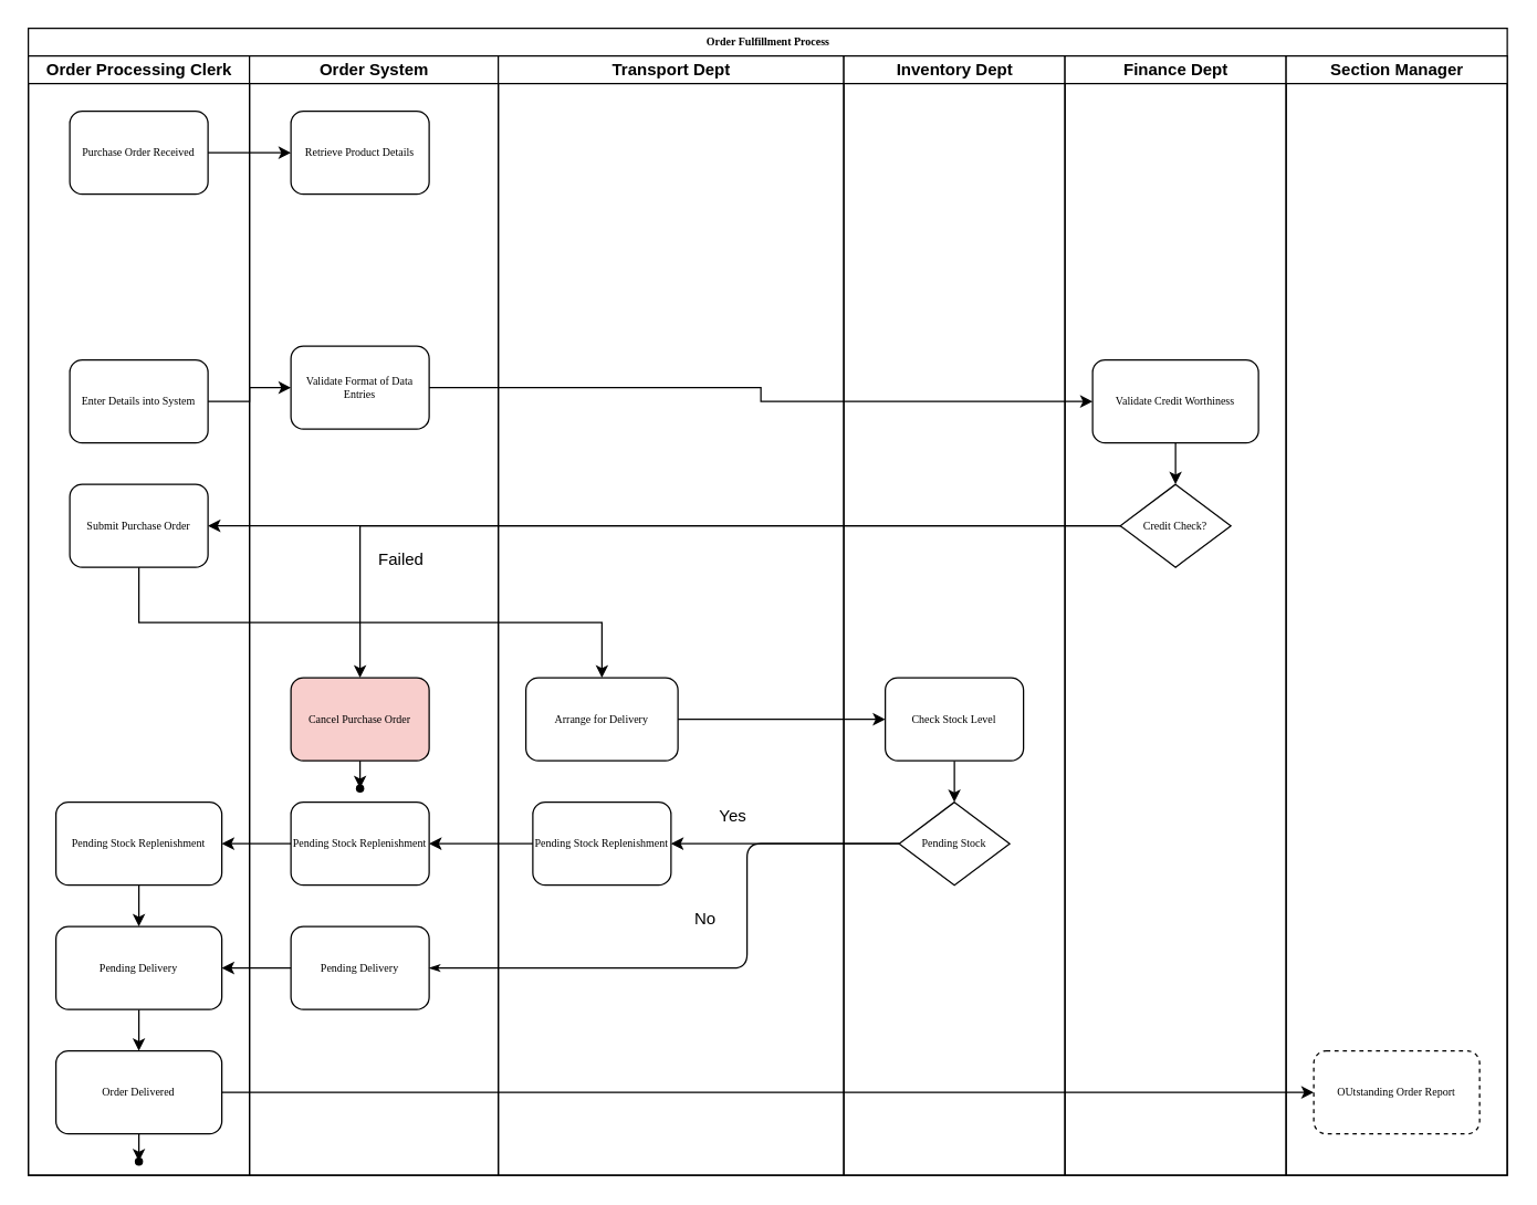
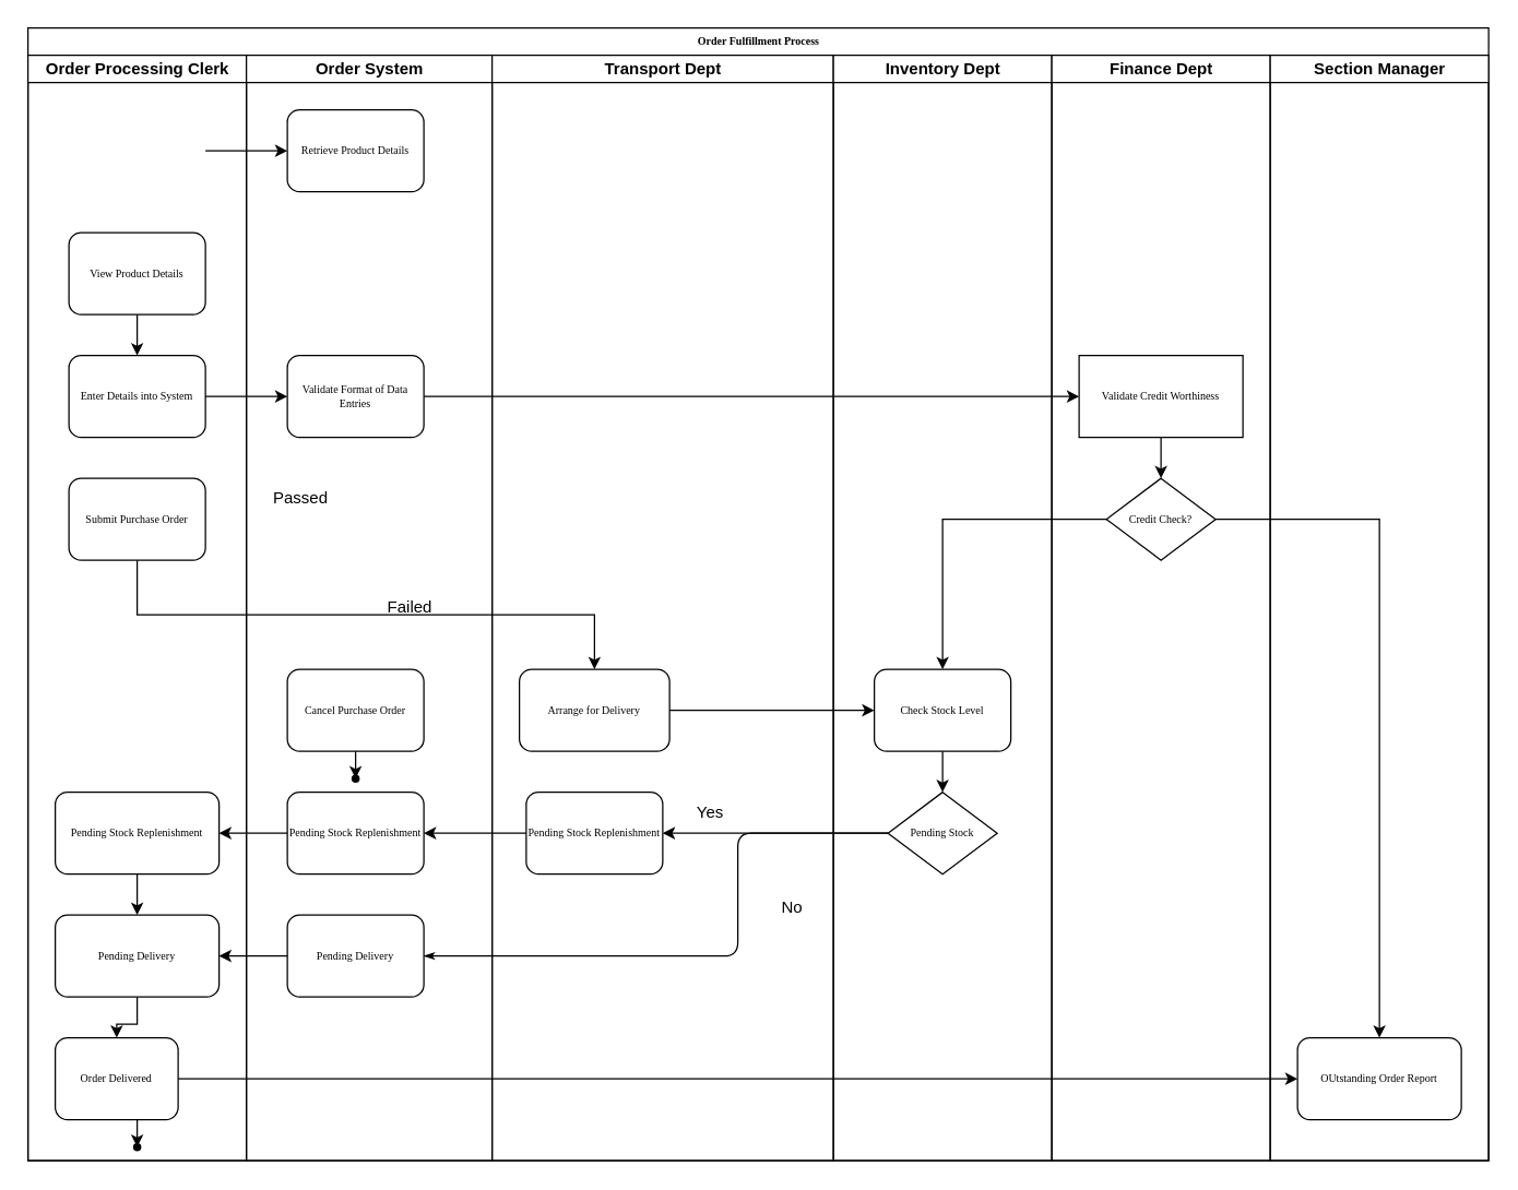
  <mxCell id="0" />
  <mxCell id="1" parent="0" />
  <mxCell id="2" value="Order Fulfillment Process" style="swimlane;html=1;childLayout=stackLayout;startSize=20;rounded=0;shadow=0;labelBackgroundColor=none;strokeWidth=1;fontFamily=Verdana;fontSize=8;align=center;" parent="1" vertex="1"><mxGeometry x="20" y="20" width="1070" height="830" as="geometry" /></mxCell>
  <mxCell id="3" value="Order Processing Clerk" style="swimlane;html=1;startSize=20;" parent="2" vertex="1"><mxGeometry y="20" width="160" height="810" as="geometry" /></mxCell>
- <mxCell id="4" value="Purchase Order Received" style="rounded=1;whiteSpace=wrap;html=1;shadow=0;labelBackgroundColor=none;strokeWidth=1;fontFamily=Verdana;fontSize=8;align=center;" parent="3" vertex="1"><mxGeometry x="30" y="40" width="100" height="60" as="geometry" /></mxCell>
+ <mxCell id="5" value="" style="edgeStyle=orthogonalEdgeStyle;rounded=0;orthogonalLoop=1;jettySize=auto;html=1;" edge="1" parent="3" source="6" target="7"><mxGeometry relative="1" as="geometry" /></mxCell>
+ <mxCell id="6" value="View&amp;nbsp;Product Details" style="rounded=1;whiteSpace=wrap;html=1;shadow=0;labelBackgroundColor=none;strokeWidth=1;fontFamily=Verdana;fontSize=8;align=center;" parent="3" vertex="1"><mxGeometry x="30" y="130" width="100" height="60" as="geometry" /></mxCell>
  <mxCell id="7" value="Enter Details into System" style="rounded=1;whiteSpace=wrap;html=1;shadow=0;labelBackgroundColor=none;strokeWidth=1;fontFamily=Verdana;fontSize=8;align=center;" parent="3" vertex="1"><mxGeometry x="30" y="220" width="100" height="60" as="geometry" /></mxCell>
  <mxCell id="8" value="Submit Purchase Order" style="rounded=1;whiteSpace=wrap;html=1;shadow=0;labelBackgroundColor=none;strokeWidth=1;fontFamily=Verdana;fontSize=8;align=center;" vertex="1" parent="3"><mxGeometry x="30" y="310" width="100" height="60" as="geometry" /></mxCell>
  <mxCell id="9" value="" style="edgeStyle=orthogonalEdgeStyle;rounded=0;orthogonalLoop=1;jettySize=auto;html=1;" edge="1" parent="3" source="10" target="12"><mxGeometry relative="1" as="geometry" /></mxCell>
  <mxCell id="10" value="Pending Stock Replenishment" style="rounded=1;whiteSpace=wrap;html=1;fontSize=8;fontFamily=Verdana;shadow=0;labelBackgroundColor=none;strokeWidth=1;" vertex="1" parent="3"><mxGeometry x="20" y="540" width="120" height="60" as="geometry" /></mxCell>
  <mxCell id="11" value="" style="edgeStyle=orthogonalEdgeStyle;rounded=0;orthogonalLoop=1;jettySize=auto;html=1;" edge="1" parent="3" source="12" target="13"><mxGeometry relative="1" as="geometry" /></mxCell>
  <mxCell id="12" value="Pending Delivery" style="rounded=1;whiteSpace=wrap;html=1;fontSize=8;fontFamily=Verdana;shadow=0;labelBackgroundColor=none;strokeWidth=1;" vertex="1" parent="3"><mxGeometry x="20" y="630" width="120" height="60" as="geometry" /></mxCell>
- <mxCell id="13" value="Order Delivered" style="rounded=1;whiteSpace=wrap;html=1;fontSize=8;fontFamily=Verdana;shadow=0;labelBackgroundColor=none;strokeWidth=1;" vertex="1" parent="3"><mxGeometry x="20" y="720" width="120" height="60" as="geometry" /></mxCell>
+ <mxCell id="13" value="Order Delivered" style="rounded=1;whiteSpace=wrap;html=1;fontSize=8;fontFamily=Verdana;shadow=0;labelBackgroundColor=none;strokeWidth=1;" vertex="1" parent="3"><mxGeometry x="20" y="720" width="90" height="60" as="geometry" /></mxCell>
  <mxCell id="14" value="" style="edgeStyle=orthogonalEdgeStyle;rounded=0;orthogonalLoop=1;jettySize=auto;html=1;" edge="1" parent="3" target="15"><mxGeometry relative="1" as="geometry"><mxPoint x="80" y="780" as="sourcePoint" /></mxGeometry></mxCell>
  <mxCell id="15" value="" style="shape=waypoint;sketch=0;size=6;pointerEvents=1;points=[];fillColor=default;resizable=0;rotatable=0;perimeter=centerPerimeter;snapToPoint=1;fontSize=8;fontFamily=Verdana;rounded=1;shadow=0;labelBackgroundColor=none;strokeWidth=1;" vertex="1" parent="3"><mxGeometry x="70" y="790" width="20" height="20" as="geometry" /></mxCell>
  <mxCell id="16" value="Order System" style="swimlane;html=1;startSize=20;" parent="2" vertex="1"><mxGeometry x="160" y="20" width="180" height="810" as="geometry" /></mxCell>
  <mxCell id="17" value="Retrieve Product Details" style="rounded=1;whiteSpace=wrap;html=1;shadow=0;labelBackgroundColor=none;strokeWidth=1;fontFamily=Verdana;fontSize=8;align=center;" parent="16" vertex="1"><mxGeometry x="30" y="40" width="100" height="60" as="geometry" /></mxCell>
- <mxCell id="18" value="Validate Format of Data Entries" style="whiteSpace=wrap;html=1;fontSize=8;fontFamily=Verdana;rounded=1;shadow=0;labelBackgroundColor=none;strokeWidth=1;" vertex="1" parent="16"><mxGeometry x="30" y="210" width="100" height="60" as="geometry" /></mxCell>
+ <mxCell id="18" value="Validate Format of Data Entries" style="whiteSpace=wrap;html=1;fontSize=8;fontFamily=Verdana;rounded=1;shadow=0;labelBackgroundColor=none;strokeWidth=1;" vertex="1" parent="16"><mxGeometry x="30" y="220" width="100" height="60" as="geometry" /></mxCell>
  <mxCell id="19" value="" style="edgeStyle=orthogonalEdgeStyle;rounded=0;orthogonalLoop=1;jettySize=auto;html=1;" edge="1" parent="16" source="20" target="22"><mxGeometry relative="1" as="geometry" /></mxCell>
- <mxCell id="20" value="Cancel Purchase Order" style="rounded=1;whiteSpace=wrap;html=1;shadow=0;labelBackgroundColor=none;strokeWidth=1;fontFamily=Verdana;fontSize=8;align=center;fillColor=#f8cecc;" parent="16" vertex="1"><mxGeometry x="30" y="450" width="100" height="60" as="geometry" /></mxCell>
- <mxCell id="21" value="Failed" style="text;html=1;strokeColor=none;fillColor=none;align=center;verticalAlign=middle;whiteSpace=wrap;rounded=0;" vertex="1" parent="16"><mxGeometry x="80" y="350" width="60" height="30" as="geometry" /></mxCell>
+ <mxCell id="20" value="Cancel Purchase Order" style="rounded=1;whiteSpace=wrap;html=1;shadow=0;labelBackgroundColor=none;strokeWidth=1;fontFamily=Verdana;fontSize=8;align=center;" parent="16" vertex="1"><mxGeometry x="30" y="450" width="100" height="60" as="geometry" /></mxCell>
+ <mxCell id="21" value="Failed" style="text;html=1;strokeColor=none;fillColor=none;align=center;verticalAlign=middle;whiteSpace=wrap;rounded=0;" vertex="1" parent="16"><mxGeometry x="90" y="390" width="60" height="30" as="geometry" /></mxCell>
  <mxCell id="22" value="" style="shape=waypoint;sketch=0;size=6;pointerEvents=1;points=[];fillColor=default;resizable=0;rotatable=0;perimeter=centerPerimeter;snapToPoint=1;fontSize=8;fontFamily=Verdana;rounded=1;shadow=0;labelBackgroundColor=none;strokeWidth=1;" vertex="1" parent="16"><mxGeometry x="70" y="520" width="20" height="20" as="geometry" /></mxCell>
+ <mxCell id="23" value="Passed" style="text;html=1;strokeColor=none;fillColor=none;align=center;verticalAlign=middle;whiteSpace=wrap;rounded=0;" vertex="1" parent="16"><mxGeometry x="10" y="310" width="60" height="30" as="geometry" /></mxCell>
  <mxCell id="24" value="Pending Stock Replenishment" style="whiteSpace=wrap;html=1;fontSize=8;fontFamily=Verdana;rounded=1;shadow=0;labelBackgroundColor=none;strokeWidth=1;" vertex="1" parent="16"><mxGeometry x="30" y="540" width="100" height="60" as="geometry" /></mxCell>
  <mxCell id="25" value="Pending Delivery" style="rounded=1;whiteSpace=wrap;html=1;shadow=0;labelBackgroundColor=none;strokeWidth=1;fontFamily=Verdana;fontSize=8;align=center;" parent="16" vertex="1"><mxGeometry x="30" y="630" width="100" height="60" as="geometry" /></mxCell>
  <mxCell id="26" value="Transport Dept" style="swimlane;html=1;startSize=20;" parent="2" vertex="1"><mxGeometry x="340" y="20" width="250" height="810" as="geometry" /></mxCell>
  <mxCell id="27" value="Arrange for Delivery" style="whiteSpace=wrap;html=1;fontSize=8;fontFamily=Verdana;rounded=1;shadow=0;labelBackgroundColor=none;strokeWidth=1;" vertex="1" parent="26"><mxGeometry x="20" y="450" width="110" height="60" as="geometry" /></mxCell>
  <mxCell id="28" value="Pending Stock Replenishment" style="rounded=1;whiteSpace=wrap;html=1;shadow=0;labelBackgroundColor=none;strokeWidth=1;fontFamily=Verdana;fontSize=8;align=center;" parent="26" vertex="1"><mxGeometry x="25" y="540" width="100" height="60" as="geometry" /></mxCell>
- <mxCell id="29" value="Yes" style="text;html=1;strokeColor=none;fillColor=none;align=center;verticalAlign=middle;whiteSpace=wrap;rounded=0;" vertex="1" parent="26"><mxGeometry x="140" y="535" width="60" height="30" as="geometry" /></mxCell>
- <mxCell id="30" value="No" style="text;html=1;strokeColor=none;fillColor=none;align=center;verticalAlign=middle;whiteSpace=wrap;rounded=0;" vertex="1" parent="26"><mxGeometry x="120" y="610" width="60" height="30" as="geometry" /></mxCell>
+ <mxCell id="29" value="Yes" style="text;html=1;strokeColor=none;fillColor=none;align=center;verticalAlign=middle;whiteSpace=wrap;rounded=0;" vertex="1" parent="26"><mxGeometry x="130" y="540" width="60" height="30" as="geometry" /></mxCell>
+ <mxCell id="30" value="No" style="text;html=1;strokeColor=none;fillColor=none;align=center;verticalAlign=middle;whiteSpace=wrap;rounded=0;" vertex="1" parent="26"><mxGeometry x="190" y="610" width="60" height="30" as="geometry" /></mxCell>
  <mxCell id="31" value="Inventory Dept" style="swimlane;html=1;startSize=20;" parent="2" vertex="1"><mxGeometry x="590" y="20" width="160" height="810" as="geometry" /></mxCell>
  <mxCell id="32" value="Pending Stock" style="rhombus;whiteSpace=wrap;html=1;rounded=0;shadow=0;labelBackgroundColor=none;strokeWidth=1;fontFamily=Verdana;fontSize=8;align=center;" parent="31" vertex="1"><mxGeometry x="40" y="540" width="80" height="60" as="geometry" /></mxCell>
  <mxCell id="33" value="" style="edgeStyle=orthogonalEdgeStyle;rounded=0;orthogonalLoop=1;jettySize=auto;html=1;" edge="1" parent="31" source="34" target="32"><mxGeometry relative="1" as="geometry" /></mxCell>
  <mxCell id="34" value="Check Stock Level" style="rounded=1;whiteSpace=wrap;html=1;shadow=0;labelBackgroundColor=none;strokeWidth=1;fontFamily=Verdana;fontSize=8;align=center;" parent="31" vertex="1"><mxGeometry x="30" y="450" width="100" height="60" as="geometry" /></mxCell>
  <mxCell id="35" value="Finance Dept" style="swimlane;html=1;startSize=20;" parent="2" vertex="1"><mxGeometry x="750" y="20" width="160" height="810" as="geometry" /></mxCell>
  <mxCell id="36" value="" style="edgeStyle=orthogonalEdgeStyle;rounded=0;orthogonalLoop=1;jettySize=auto;html=1;" edge="1" parent="35" source="37" target="38"><mxGeometry relative="1" as="geometry" /></mxCell>
- <mxCell id="37" value="Validate Credit Worthiness" style="whiteSpace=wrap;html=1;fontSize=8;fontFamily=Verdana;rounded=1;shadow=0;labelBackgroundColor=none;strokeWidth=1;" vertex="1" parent="35"><mxGeometry x="20" y="220" width="120" height="60" as="geometry" /></mxCell>
+ <mxCell id="37" value="Validate Credit Worthiness" style="whiteSpace=wrap;html=1;fontSize=8;fontFamily=Verdana;shadow=0;labelBackgroundColor=none;strokeWidth=1;rounded=0;" vertex="1" parent="35"><mxGeometry x="20" y="220" width="120" height="60" as="geometry" /></mxCell>
  <mxCell id="38" value="Credit Check?" style="rhombus;whiteSpace=wrap;html=1;rounded=0;shadow=0;labelBackgroundColor=none;strokeWidth=1;fontFamily=Verdana;fontSize=8;align=center;" parent="35" vertex="1"><mxGeometry x="40" y="310" width="80" height="60" as="geometry" /></mxCell>
  <mxCell id="39" value="Section Manager" style="swimlane;html=1;startSize=20;" parent="2" vertex="1"><mxGeometry x="910" y="20" width="160" height="810" as="geometry" /></mxCell>
- <mxCell id="40" value="OUtstanding Order Report" style="rounded=1;whiteSpace=wrap;html=1;fontSize=8;fontFamily=Verdana;shadow=0;labelBackgroundColor=none;strokeWidth=1;dashed=1;" vertex="1" parent="39"><mxGeometry x="20" y="720" width="120" height="60" as="geometry" /></mxCell>
+ <mxCell id="40" value="OUtstanding Order Report" style="rounded=1;whiteSpace=wrap;html=1;fontSize=8;fontFamily=Verdana;shadow=0;labelBackgroundColor=none;strokeWidth=1;" vertex="1" parent="39"><mxGeometry x="20" y="720" width="120" height="60" as="geometry" /></mxCell>
  <mxCell id="41" value="" style="edgeStyle=orthogonalEdgeStyle;rounded=0;orthogonalLoop=1;jettySize=auto;html=1;" parent="2" target="17" edge="1"><mxGeometry relative="1" as="geometry"><mxPoint x="130" y="90" as="sourcePoint" /><Array as="points"><mxPoint x="130" y="90" /></Array></mxGeometry></mxCell>
  <mxCell id="42" value="" style="edgeStyle=orthogonalEdgeStyle;rounded=0;orthogonalLoop=1;jettySize=auto;html=1;" edge="1" parent="2" source="7" target="18"><mxGeometry relative="1" as="geometry" /></mxCell>
  <mxCell id="43" value="" style="edgeStyle=orthogonalEdgeStyle;rounded=0;orthogonalLoop=1;jettySize=auto;html=1;" edge="1" parent="2" source="18" target="37"><mxGeometry relative="1" as="geometry" /></mxCell>
- <mxCell id="44" value="" style="edgeStyle=orthogonalEdgeStyle;rounded=0;orthogonalLoop=1;jettySize=auto;html=1;entryX=1;entryY=0.5;entryDx=0;entryDy=0;" edge="1" parent="2" source="38" target="8"><mxGeometry relative="1" as="geometry"><mxPoint x="140" y="360" as="targetPoint" /></mxGeometry></mxCell>
- <mxCell id="45" style="edgeStyle=orthogonalEdgeStyle;rounded=0;orthogonalLoop=1;jettySize=auto;html=1;" edge="1" parent="2" source="38" target="20"><mxGeometry relative="1" as="geometry" /></mxCell>
+ <mxCell id="44" value="" style="edgeStyle=orthogonalEdgeStyle;rounded=0;orthogonalLoop=1;jettySize=auto;html=1;" edge="1" parent="2" source="38" target="40"><mxGeometry relative="1" as="geometry"><mxPoint x="140" y="360" as="targetPoint" /></mxGeometry></mxCell>
+ <mxCell id="45" style="edgeStyle=orthogonalEdgeStyle;rounded=0;orthogonalLoop=1;jettySize=auto;html=1;" edge="1" parent="2" source="38" target="34"><mxGeometry relative="1" as="geometry" /></mxCell>
  <mxCell id="46" value="" style="edgeStyle=orthogonalEdgeStyle;rounded=0;orthogonalLoop=1;jettySize=auto;html=1;exitX=0.5;exitY=1;exitDx=0;exitDy=0;" edge="1" parent="2" source="8" target="27"><mxGeometry relative="1" as="geometry"><mxPoint x="395" y="410.0" as="sourcePoint" /></mxGeometry></mxCell>
  <mxCell id="47" value="" style="edgeStyle=orthogonalEdgeStyle;rounded=0;orthogonalLoop=1;jettySize=auto;html=1;" edge="1" parent="2" source="27" target="34"><mxGeometry relative="1" as="geometry" /></mxCell>
  <mxCell id="48" value="" style="edgeStyle=orthogonalEdgeStyle;rounded=0;orthogonalLoop=1;jettySize=auto;html=1;" edge="1" parent="2" source="32" target="28"><mxGeometry relative="1" as="geometry" /></mxCell>
  <mxCell id="49" value="" style="edgeStyle=orthogonalEdgeStyle;rounded=0;orthogonalLoop=1;jettySize=auto;html=1;" edge="1" parent="2" source="28" target="24"><mxGeometry relative="1" as="geometry" /></mxCell>
  <mxCell id="50" value="" style="edgeStyle=orthogonalEdgeStyle;rounded=0;orthogonalLoop=1;jettySize=auto;html=1;" edge="1" parent="2" source="24" target="10"><mxGeometry relative="1" as="geometry" /></mxCell>
  <mxCell id="51" style="edgeStyle=orthogonalEdgeStyle;rounded=1;html=1;labelBackgroundColor=none;startArrow=none;startFill=0;startSize=5;endArrow=classicThin;endFill=1;endSize=5;jettySize=auto;orthogonalLoop=1;strokeWidth=1;fontFamily=Verdana;fontSize=8" parent="2" source="32" target="25" edge="1"><mxGeometry relative="1" as="geometry"><Array as="points"><mxPoint x="520" y="680" /></Array></mxGeometry></mxCell>
  <mxCell id="52" value="" style="edgeStyle=orthogonalEdgeStyle;rounded=0;orthogonalLoop=1;jettySize=auto;html=1;" edge="1" parent="2" source="25" target="12"><mxGeometry relative="1" as="geometry" /></mxCell>
  <mxCell id="53" value="" style="edgeStyle=orthogonalEdgeStyle;rounded=0;orthogonalLoop=1;jettySize=auto;html=1;" edge="1" parent="2" source="13" target="40"><mxGeometry relative="1" as="geometry" /></mxCell>
